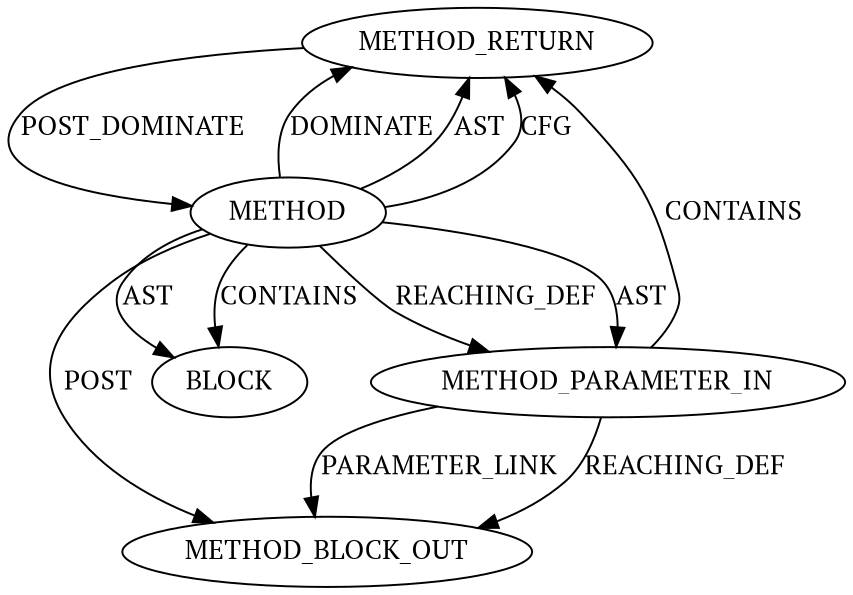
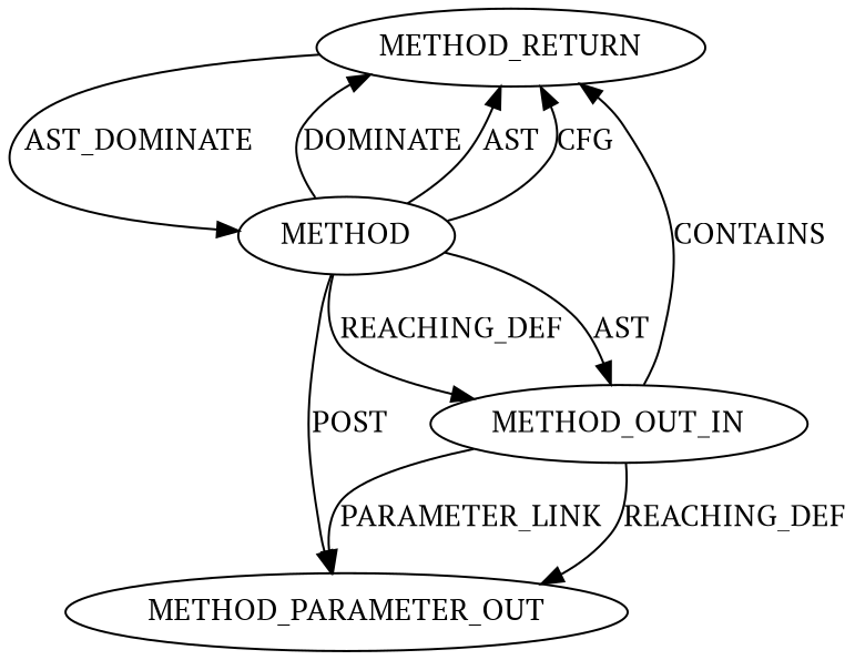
  digraph {
    fontname="PT Serif"
    node [CODE="<empty>" EVALUATION_STRATEGY=BY_VALUE ORDER=1 TYPE_FULL_NAME=ANY fontname="PT Serif"]
    edge [fontname="PT Serif"]
    n1 [CODE=RET ORDER=2 label=METHOD_RETURN]
    n2 [AST_PARENT_FULL_NAME="<global>" AST_PARENT_TYPE=NAMESPACE_BLOCK FILENAME="<empty>" FULL_NAME=BIO_free_all IS_EXTERNAL=true NAME=BIO_free_all ORDER=0 label=METHOD EVALUATION_STRATEGY="" TYPE_FULL_NAME=""]
-   n3 [CODE=p1 INDEX=1 IS_VARIADIC=false NAME=p1 label=METHOD_PARAMETER_IN]
-   n4 [CODE=p1 INDEX=1 IS_VARIADIC=false NAME=p1 label=METHOD_BLOCK_OUT]
-   n5 [ARGUMENT_INDEX=1 label=BLOCK EVALUATION_STRATEGY=""]
-   n1 -> n2 [label=POST_DOMINATE]
+   n3 [CODE=p1 INDEX=1 IS_VARIADIC=false NAME=p1 label=METHOD_OUT_IN]
+   n4 [CODE=p1 INDEX=1 IS_VARIADIC=false NAME=p1 label=METHOD_PARAMETER_OUT]
+   n1 -> n2 [label=AST_DOMINATE]
    n2 -> n1 [label=DOMINATE]
    n2 -> n1 [label=AST]
    n2 -> n1 [label=CFG]
    n2 -> n3 [label=AST]
    n2 -> n3 [label=REACHING_DEF]
    n2 -> n4 [label=POST]
-   n2 -> n5 [label=AST]
-   n2 -> n5 [label=CONTAINS]
    n3 -> n1 [VARIABLE=p1 label=CONTAINS]
    n3 -> n4 [VARIABLE=p1 label=REACHING_DEF]
    n3 -> n4 [label=PARAMETER_LINK]
  }
